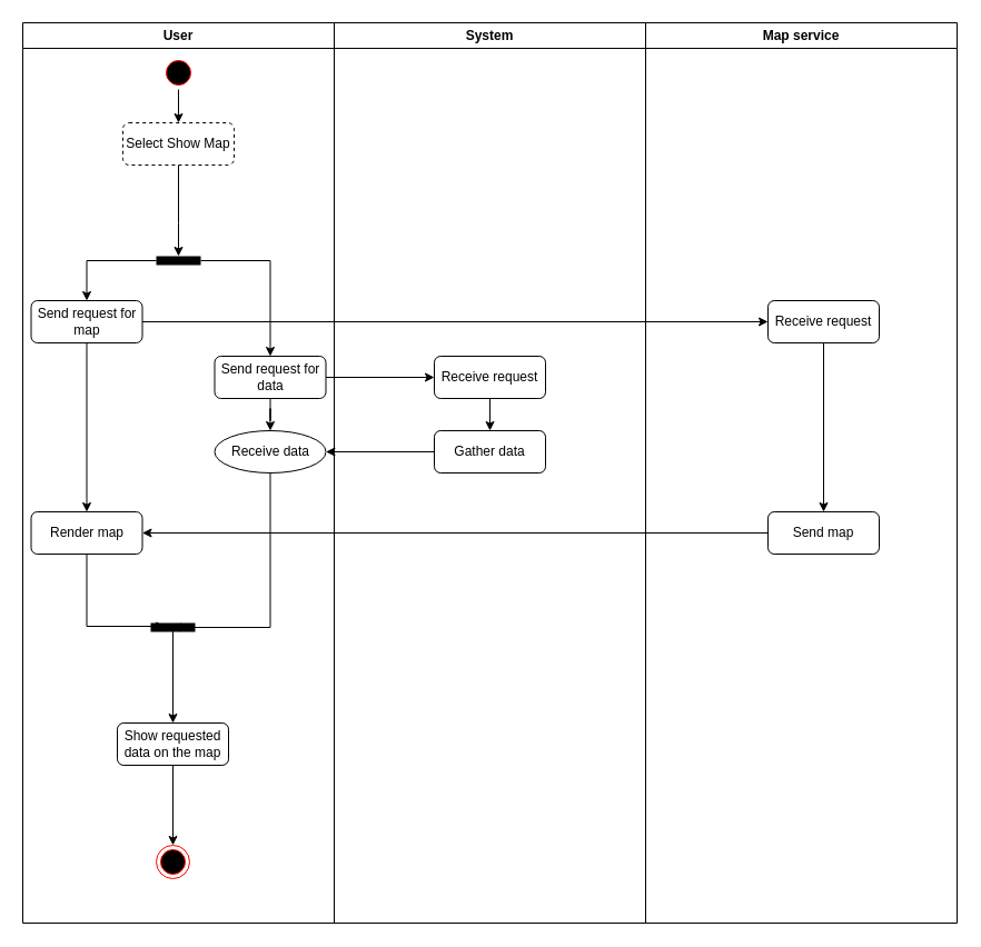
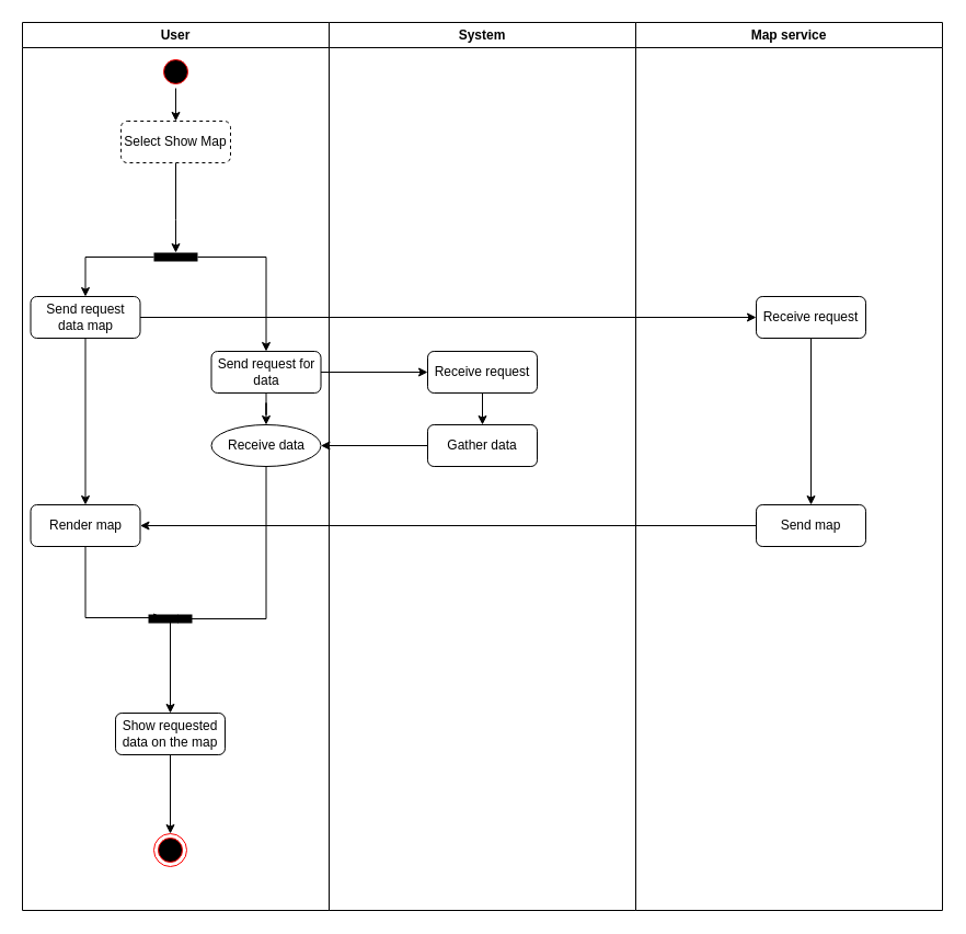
  <mxCell id="0" />
  <mxCell id="1" parent="0" />
  <mxCell id="2" value="User" style="swimlane;whiteSpace=wrap" parent="1" vertex="1"><mxGeometry x="20" y="20" width="280" height="810" as="geometry" /></mxCell>
  <mxCell id="3" value="" style="ellipse;shape=startState;fillColor=#000000;strokeColor=#ff0000;" parent="2" vertex="1"><mxGeometry x="125" y="30" width="30" height="30" as="geometry" /></mxCell>
  <mxCell id="4" value="" style="edgeStyle=orthogonalEdgeStyle;rounded=0;orthogonalLoop=1;jettySize=auto;html=1;" parent="2" source="5" target="14" edge="1"><mxGeometry relative="1" as="geometry"><mxPoint x="170" y="180" as="targetPoint" /><Array as="points"><mxPoint x="140" y="180" /><mxPoint x="140" y="180" /></Array></mxGeometry></mxCell>
  <mxCell id="5" value="Select Show Map" style="rounded=1;whiteSpace=wrap;html=1;dashed=1;" parent="2" vertex="1"><mxGeometry x="90" y="90" width="100" height="38" as="geometry" /></mxCell>
  <mxCell id="6" style="edgeStyle=orthogonalEdgeStyle;rounded=0;orthogonalLoop=1;jettySize=auto;html=1;" edge="1" parent="2" source="7" target="18"><mxGeometry relative="1" as="geometry" /></mxCell>
  <mxCell id="7" value="Send request for data" style="rounded=1;whiteSpace=wrap;html=1;" parent="2" vertex="1"><mxGeometry x="172.5" y="300" width="100" height="38" as="geometry" /></mxCell>
  <mxCell id="8" value="" style="endArrow=classic;html=1;exitX=0.5;exitY=1;exitDx=0;exitDy=0;entryX=0.5;entryY=0;entryDx=0;entryDy=0;" parent="2" source="3" target="5" edge="1"><mxGeometry width="50" height="50" relative="1" as="geometry"><mxPoint y="640" as="sourcePoint" /><mxPoint x="50" y="590" as="targetPoint" /></mxGeometry></mxCell>
  <mxCell id="9" style="edgeStyle=orthogonalEdgeStyle;rounded=0;orthogonalLoop=1;jettySize=auto;html=1;entryX=0.327;entryY=0.375;entryDx=0;entryDy=0;entryPerimeter=0;" edge="1" parent="2" source="10" target="19"><mxGeometry relative="1" as="geometry" /></mxCell>
  <mxCell id="10" value="Render map" style="rounded=1;whiteSpace=wrap;html=1;" parent="2" vertex="1"><mxGeometry x="7.5" y="440" width="100" height="38" as="geometry" /></mxCell>
  <mxCell id="11" value="" style="ellipse;html=1;shape=endState;fillColor=#000000;strokeColor=#ff0000;" parent="2" vertex="1"><mxGeometry x="120" y="740" width="30" height="30" as="geometry" /></mxCell>
  <mxCell id="12" value="" style="edgeStyle=orthogonalEdgeStyle;rounded=0;orthogonalLoop=1;jettySize=auto;html=1;entryX=0.5;entryY=0;entryDx=0;entryDy=0;" edge="1" parent="2" source="14" target="7"><mxGeometry relative="1" as="geometry"><mxPoint x="240" y="214" as="targetPoint" /></mxGeometry></mxCell>
  <mxCell id="13" value="" style="edgeStyle=orthogonalEdgeStyle;rounded=0;orthogonalLoop=1;jettySize=auto;html=1;entryX=0.5;entryY=0;entryDx=0;entryDy=0;" edge="1" parent="2" source="14" target="16"><mxGeometry relative="1" as="geometry"><mxPoint x="40" y="214" as="targetPoint" /></mxGeometry></mxCell>
  <mxCell id="14" value="" style="line;strokeWidth=8;fillColor=none;align=left;verticalAlign=middle;spacingTop=-1;spacingLeft=3;spacingRight=3;rotatable=0;labelPosition=right;points=[];portConstraint=eastwest;" vertex="1" parent="2"><mxGeometry x="120" y="210" width="40" height="8" as="geometry" /></mxCell>
  <mxCell id="15" value="" style="edgeStyle=orthogonalEdgeStyle;rounded=0;orthogonalLoop=1;jettySize=auto;html=1;" edge="1" parent="2" source="16" target="10"><mxGeometry relative="1" as="geometry"><mxPoint x="57.5" y="368" as="targetPoint" /></mxGeometry></mxCell>
- <mxCell id="16" value="Send request for map" style="rounded=1;whiteSpace=wrap;html=1;" vertex="1" parent="2"><mxGeometry x="7.5" y="250" width="100" height="38" as="geometry" /></mxCell>
+ <mxCell id="16" value="Send request data map" style="rounded=1;whiteSpace=wrap;html=1;" vertex="1" parent="2"><mxGeometry x="7.5" y="250" width="100" height="38" as="geometry" /></mxCell>
  <mxCell id="17" style="edgeStyle=orthogonalEdgeStyle;rounded=0;orthogonalLoop=1;jettySize=auto;html=1;entryX=0.477;entryY=0.5;entryDx=0;entryDy=0;entryPerimeter=0;" edge="1" parent="2" source="18" target="19"><mxGeometry relative="1" as="geometry" /></mxCell>
  <mxCell id="18" value="Receive data" style="ellipse;whiteSpace=wrap;html=1;" vertex="1" parent="2"><mxGeometry x="172.5" y="367" width="100" height="38" as="geometry" /></mxCell>
  <mxCell id="19" value="" style="line;strokeWidth=8;fillColor=none;align=left;verticalAlign=middle;spacingTop=-1;spacingLeft=3;spacingRight=3;rotatable=0;labelPosition=right;points=[];portConstraint=eastwest;" vertex="1" parent="2"><mxGeometry x="115" y="540" width="40" height="8" as="geometry" /></mxCell>
  <mxCell id="20" style="edgeStyle=orthogonalEdgeStyle;rounded=0;orthogonalLoop=1;jettySize=auto;html=1;entryX=0.5;entryY=0;entryDx=0;entryDy=0;" edge="1" parent="2" source="21" target="11"><mxGeometry relative="1" as="geometry" /></mxCell>
  <mxCell id="21" value="Show requested data on the map" style="rounded=1;whiteSpace=wrap;html=1;" parent="2" vertex="1"><mxGeometry x="85" y="630" width="100" height="38" as="geometry" /></mxCell>
  <mxCell id="22" value="" style="edgeStyle=orthogonalEdgeStyle;rounded=0;orthogonalLoop=1;jettySize=auto;html=1;exitX=0.527;exitY=0.5;exitDx=0;exitDy=0;exitPerimeter=0;" parent="2" source="19" target="21" edge="1"><mxGeometry relative="1" as="geometry"><mxPoint x="183" y="709" as="sourcePoint" /><Array as="points"><mxPoint x="135" y="544" /></Array></mxGeometry></mxCell>
  <mxCell id="23" value="System" style="swimlane;whiteSpace=wrap" parent="1" vertex="1"><mxGeometry x="300" y="20" width="280" height="810" as="geometry" /></mxCell>
  <mxCell id="24" value="" style="edgeStyle=orthogonalEdgeStyle;rounded=0;orthogonalLoop=1;jettySize=auto;html=1;" parent="23" source="25" target="26" edge="1"><mxGeometry relative="1" as="geometry" /></mxCell>
  <mxCell id="25" value="Receive request" style="rounded=1;whiteSpace=wrap;html=1;" parent="23" vertex="1"><mxGeometry x="90" y="300" width="100" height="38" as="geometry" /></mxCell>
  <mxCell id="26" value="Gather data" style="rounded=1;whiteSpace=wrap;html=1;" parent="23" vertex="1"><mxGeometry x="90" y="367" width="100" height="38" as="geometry" /></mxCell>
  <mxCell id="27" value="" style="edgeStyle=orthogonalEdgeStyle;rounded=0;orthogonalLoop=1;jettySize=auto;html=1;exitX=1;exitY=0.5;exitDx=0;exitDy=0;" parent="1" source="7" target="25" edge="1"><mxGeometry relative="1" as="geometry"><mxPoint x="210" y="279" as="sourcePoint" /></mxGeometry></mxCell>
  <mxCell id="28" value="Map service" style="swimlane;whiteSpace=wrap" parent="1" vertex="1"><mxGeometry x="580" y="20" width="280" height="810" as="geometry" /></mxCell>
  <mxCell id="29" value="" style="edgeStyle=orthogonalEdgeStyle;rounded=0;orthogonalLoop=1;jettySize=auto;html=1;" parent="28" source="30" target="31" edge="1"><mxGeometry relative="1" as="geometry" /></mxCell>
  <mxCell id="30" value="Receive request" style="rounded=1;whiteSpace=wrap;html=1;" parent="28" vertex="1"><mxGeometry x="110" y="250" width="100" height="38" as="geometry" /></mxCell>
  <mxCell id="31" value="Send map" style="rounded=1;whiteSpace=wrap;html=1;" parent="28" vertex="1"><mxGeometry x="110" y="440" width="100" height="38" as="geometry" /></mxCell>
  <mxCell id="32" value="" style="edgeStyle=orthogonalEdgeStyle;rounded=0;orthogonalLoop=1;jettySize=auto;html=1;" edge="1" parent="1" source="16" target="30"><mxGeometry relative="1" as="geometry"><mxPoint x="207.5" y="289" as="targetPoint" /></mxGeometry></mxCell>
  <mxCell id="33" value="" style="edgeStyle=orthogonalEdgeStyle;rounded=0;orthogonalLoop=1;jettySize=auto;html=1;entryX=1;entryY=0.5;entryDx=0;entryDy=0;" edge="1" parent="1" source="26" target="18"><mxGeometry relative="1" as="geometry"><mxPoint x="310" y="409" as="targetPoint" /></mxGeometry></mxCell>
  <mxCell id="34" value="" style="edgeStyle=orthogonalEdgeStyle;rounded=0;orthogonalLoop=1;jettySize=auto;html=1;entryX=1;entryY=0.5;entryDx=0;entryDy=0;" edge="1" parent="1" source="31" target="10"><mxGeometry relative="1" as="geometry"><mxPoint x="610" y="459" as="targetPoint" /></mxGeometry></mxCell>
